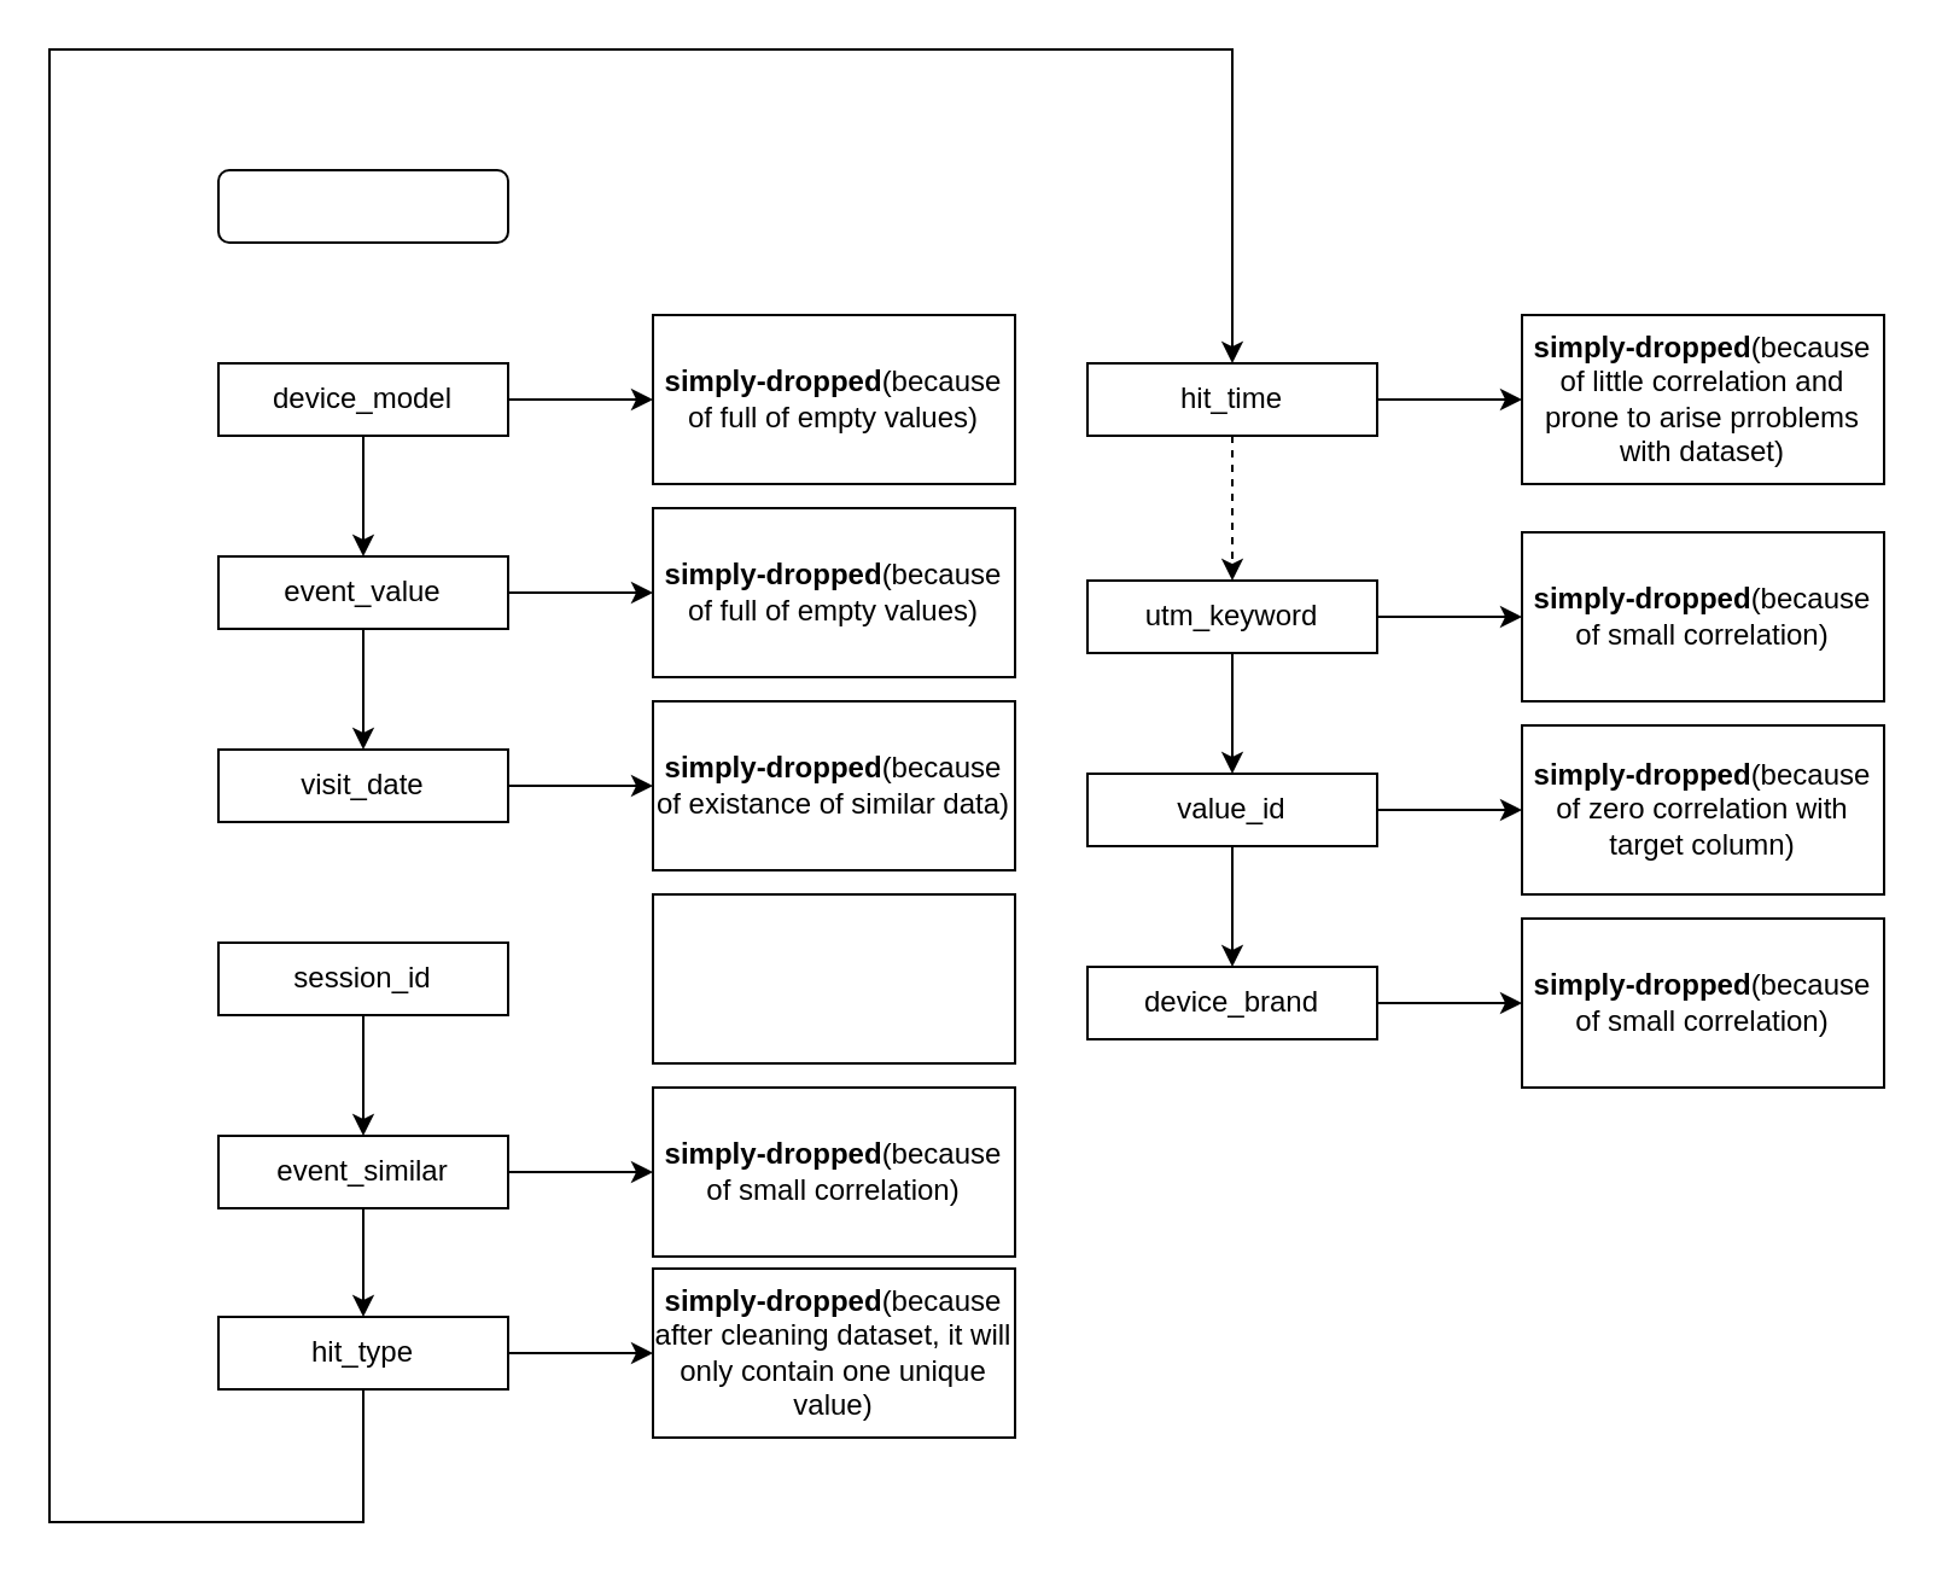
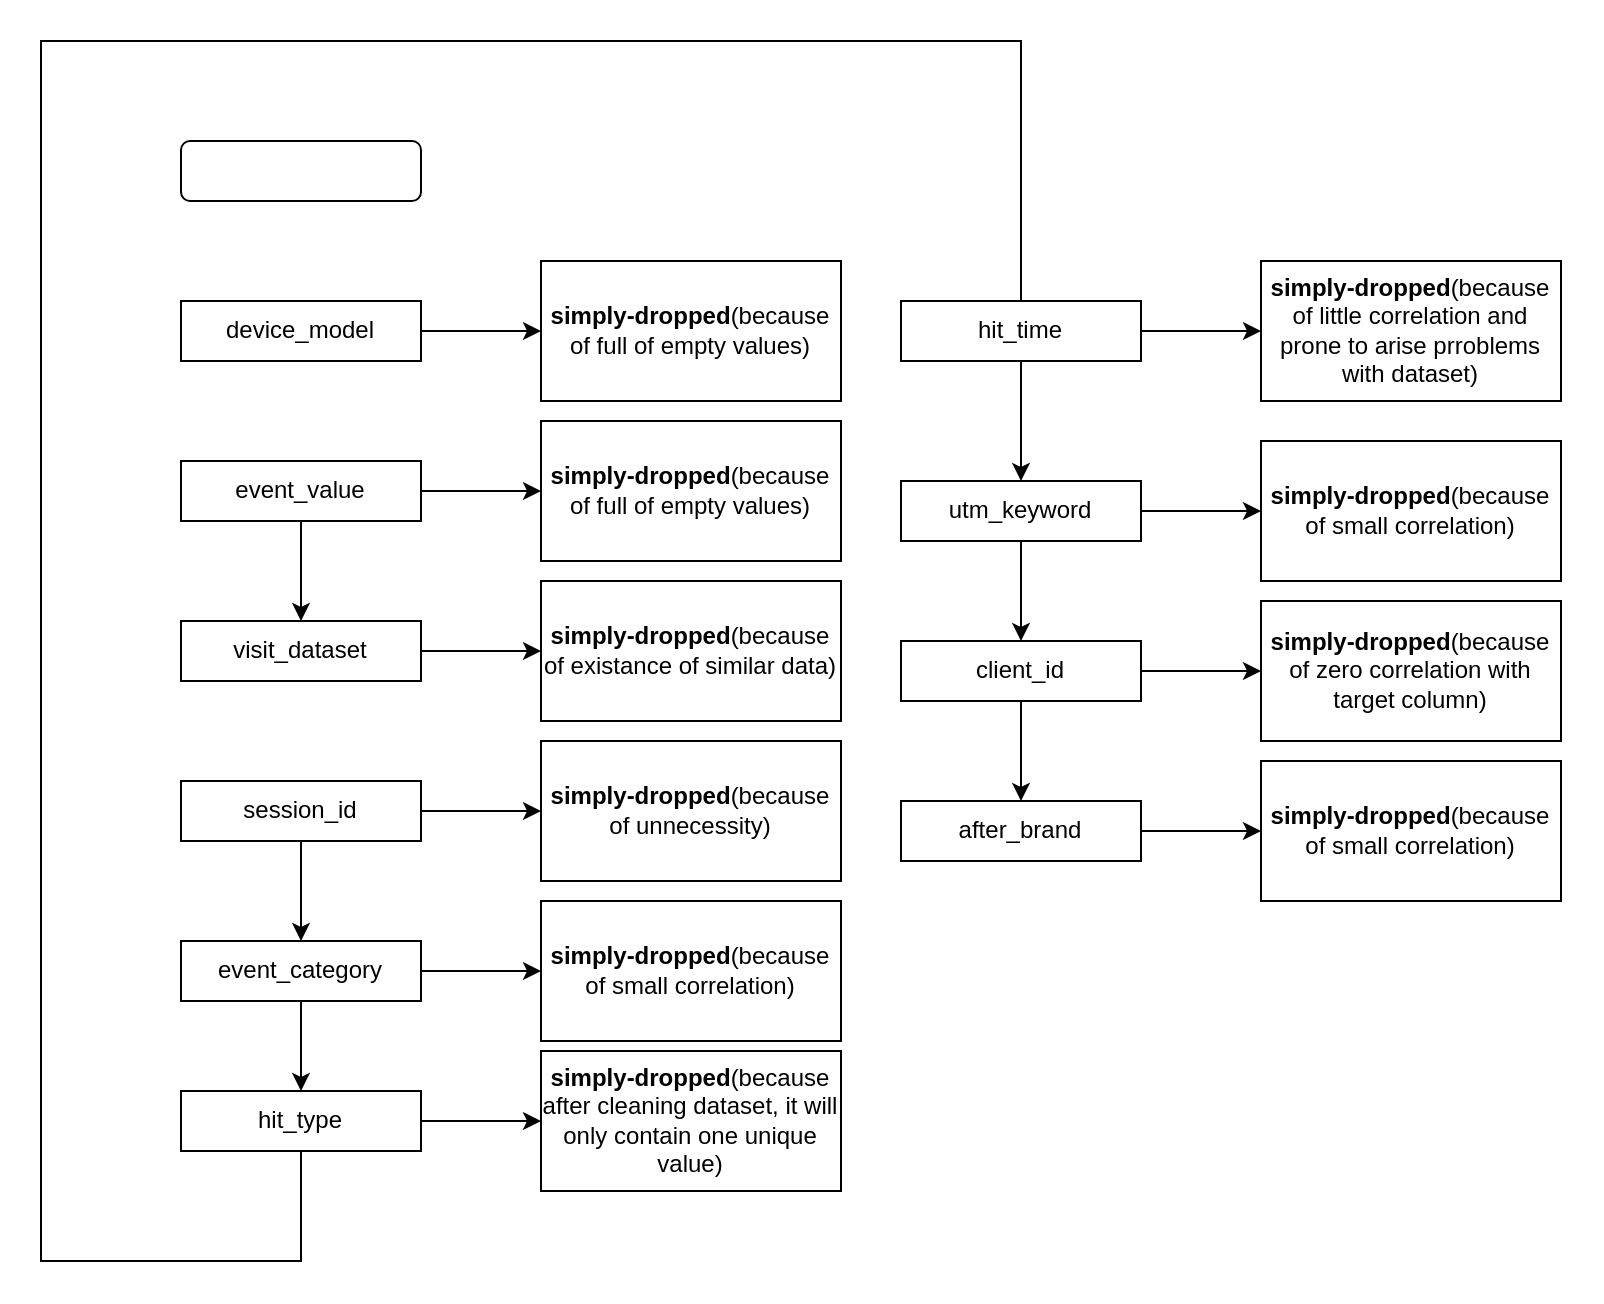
  <mxCell id="0" />
  <mxCell id="1" parent="0" />
  <mxCell id="2" value="" style="rounded=0;whiteSpace=wrap;html=1;" vertex="1" parent="1"><mxGeometry x="90" y="150" width="120" height="30" as="geometry" /></mxCell>
  <mxCell id="3" value="" style="rounded=1;whiteSpace=wrap;html=1;" vertex="1" parent="1"><mxGeometry x="90" y="70" width="120" height="30" as="geometry" /></mxCell>
  <mxCell id="4" style="edgeStyle=orthogonalEdgeStyle;rounded=0;orthogonalLoop=1;jettySize=auto;html=1;entryX=0;entryY=0.5;entryDx=0;entryDy=0;" edge="1" parent="1" source="6" target="8"><mxGeometry relative="1" as="geometry" /></mxCell>
- <mxCell id="5" style="edgeStyle=orthogonalEdgeStyle;rounded=0;orthogonalLoop=1;jettySize=auto;html=1;" edge="1" parent="1" source="6" target="12"><mxGeometry relative="1" as="geometry" /></mxCell>
  <mxCell id="6" value="device_model" style="text;html=1;align=center;verticalAlign=middle;whiteSpace=wrap;rounded=0;" vertex="1" parent="1"><mxGeometry x="90" y="150" width="120" height="30" as="geometry" /></mxCell>
  <mxCell id="7" value="" style="rounded=0;whiteSpace=wrap;html=1;" vertex="1" parent="1"><mxGeometry x="270" y="130" width="150" height="70" as="geometry" /></mxCell>
  <mxCell id="8" value="&lt;b&gt;simply-dropped&lt;/b&gt;(because of full of empty values)" style="text;html=1;align=center;verticalAlign=middle;whiteSpace=wrap;rounded=0;" vertex="1" parent="1"><mxGeometry x="270" y="130" width="150" height="70" as="geometry" /></mxCell>
  <mxCell id="9" value="" style="rounded=0;whiteSpace=wrap;html=1;" vertex="1" parent="1"><mxGeometry x="90" y="230" width="120" height="30" as="geometry" /></mxCell>
  <mxCell id="10" style="edgeStyle=orthogonalEdgeStyle;rounded=0;orthogonalLoop=1;jettySize=auto;html=1;entryX=0;entryY=0.5;entryDx=0;entryDy=0;" edge="1" parent="1" source="12" target="14"><mxGeometry relative="1" as="geometry" /></mxCell>
  <mxCell id="11" value="" style="edgeStyle=orthogonalEdgeStyle;rounded=0;orthogonalLoop=1;jettySize=auto;html=1;" edge="1" parent="1" source="12" target="17"><mxGeometry relative="1" as="geometry" /></mxCell>
  <mxCell id="12" value="event_value" style="text;html=1;align=center;verticalAlign=middle;whiteSpace=wrap;rounded=0;" vertex="1" parent="1"><mxGeometry x="90" y="230" width="120" height="30" as="geometry" /></mxCell>
  <mxCell id="13" value="" style="rounded=0;whiteSpace=wrap;html=1;" vertex="1" parent="1"><mxGeometry x="270" y="210" width="150" height="70" as="geometry" /></mxCell>
  <mxCell id="14" value="&lt;b&gt;simply-dropped&lt;/b&gt;(because of full of empty values)" style="text;html=1;align=center;verticalAlign=middle;whiteSpace=wrap;rounded=0;" vertex="1" parent="1"><mxGeometry x="270" y="210" width="150" height="70" as="geometry" /></mxCell>
  <mxCell id="15" value="" style="rounded=0;whiteSpace=wrap;html=1;" vertex="1" parent="1"><mxGeometry x="90" y="310" width="120" height="30" as="geometry" /></mxCell>
  <mxCell id="16" style="edgeStyle=orthogonalEdgeStyle;rounded=0;orthogonalLoop=1;jettySize=auto;html=1;entryX=0;entryY=0.5;entryDx=0;entryDy=0;" edge="1" parent="1" source="17" target="19"><mxGeometry relative="1" as="geometry" /></mxCell>
- <mxCell id="17" value="visit_date" style="text;html=1;align=center;verticalAlign=middle;whiteSpace=wrap;rounded=0;" vertex="1" parent="1"><mxGeometry x="90" y="310" width="120" height="30" as="geometry" /></mxCell>
+ <mxCell id="17" value="visit_dataset" style="text;html=1;align=center;verticalAlign=middle;whiteSpace=wrap;rounded=0;" vertex="1" parent="1"><mxGeometry x="90" y="310" width="120" height="30" as="geometry" /></mxCell>
  <mxCell id="18" value="" style="rounded=0;whiteSpace=wrap;html=1;" vertex="1" parent="1"><mxGeometry x="270" y="290" width="150" height="70" as="geometry" /></mxCell>
  <mxCell id="19" value="&lt;b&gt;simply-dropped&lt;/b&gt;(because of existance of similar data)" style="text;html=1;align=center;verticalAlign=middle;whiteSpace=wrap;rounded=0;" vertex="1" parent="1"><mxGeometry x="270" y="290" width="150" height="70" as="geometry" /></mxCell>
  <mxCell id="20" value="" style="rounded=0;whiteSpace=wrap;html=1;" vertex="1" parent="1"><mxGeometry x="90" y="390" width="120" height="30" as="geometry" /></mxCell>
+ <mxCell id="21" style="edgeStyle=orthogonalEdgeStyle;rounded=0;orthogonalLoop=1;jettySize=auto;html=1;entryX=0;entryY=0.5;entryDx=0;entryDy=0;" edge="1" parent="1" source="23" target="25"><mxGeometry relative="1" as="geometry" /></mxCell>
  <mxCell id="22" value="" style="edgeStyle=orthogonalEdgeStyle;rounded=0;orthogonalLoop=1;jettySize=auto;html=1;" edge="1" parent="1" source="23" target="29"><mxGeometry relative="1" as="geometry" /></mxCell>
  <mxCell id="23" value="session_id" style="text;html=1;align=center;verticalAlign=middle;whiteSpace=wrap;rounded=0;" vertex="1" parent="1"><mxGeometry x="90" y="390" width="120" height="30" as="geometry" /></mxCell>
  <mxCell id="24" value="" style="rounded=0;whiteSpace=wrap;html=1;" vertex="1" parent="1"><mxGeometry x="270" y="370" width="150" height="70" as="geometry" /></mxCell>
+ <mxCell id="25" value="&lt;b&gt;simply-dropped&lt;/b&gt;(because of unnecessity)" style="text;html=1;align=center;verticalAlign=middle;whiteSpace=wrap;rounded=0;" vertex="1" parent="1"><mxGeometry x="270" y="370" width="150" height="70" as="geometry" /></mxCell>
  <mxCell id="26" value="" style="rounded=0;whiteSpace=wrap;html=1;" vertex="1" parent="1"><mxGeometry x="90" y="470" width="120" height="30" as="geometry" /></mxCell>
  <mxCell id="27" style="edgeStyle=orthogonalEdgeStyle;rounded=0;orthogonalLoop=1;jettySize=auto;html=1;entryX=0;entryY=0.5;entryDx=0;entryDy=0;" edge="1" parent="1" source="29" target="31"><mxGeometry relative="1" as="geometry" /></mxCell>
  <mxCell id="28" value="" style="edgeStyle=orthogonalEdgeStyle;rounded=0;orthogonalLoop=1;jettySize=auto;html=1;" edge="1" parent="1" source="29" target="35"><mxGeometry relative="1" as="geometry" /></mxCell>
- <mxCell id="29" value="event_similar" style="text;html=1;align=center;verticalAlign=middle;whiteSpace=wrap;rounded=0;" vertex="1" parent="1"><mxGeometry x="90" y="470" width="120" height="30" as="geometry" /></mxCell>
+ <mxCell id="29" value="event_category" style="text;html=1;align=center;verticalAlign=middle;whiteSpace=wrap;rounded=0;" vertex="1" parent="1"><mxGeometry x="90" y="470" width="120" height="30" as="geometry" /></mxCell>
  <mxCell id="30" value="" style="rounded=0;whiteSpace=wrap;html=1;" vertex="1" parent="1"><mxGeometry x="270" y="450" width="150" height="70" as="geometry" /></mxCell>
  <mxCell id="31" value="&lt;b&gt;simply-dropped&lt;/b&gt;(because of small correlation)" style="text;html=1;align=center;verticalAlign=middle;whiteSpace=wrap;rounded=0;" vertex="1" parent="1"><mxGeometry x="270" y="450" width="150" height="70" as="geometry" /></mxCell>
  <mxCell id="32" value="" style="rounded=0;whiteSpace=wrap;html=1;" vertex="1" parent="1"><mxGeometry x="90" y="545" width="120" height="30" as="geometry" /></mxCell>
  <mxCell id="33" style="edgeStyle=orthogonalEdgeStyle;rounded=0;orthogonalLoop=1;jettySize=auto;html=1;entryX=0;entryY=0.5;entryDx=0;entryDy=0;" edge="1" parent="1" source="35" target="37"><mxGeometry relative="1" as="geometry" /></mxCell>
- <mxCell id="34" style="edgeStyle=orthogonalEdgeStyle;rounded=0;orthogonalLoop=1;jettySize=auto;html=1;entryX=0.5;entryY=0;entryDx=0;entryDy=0;" edge="1" parent="1" source="35" target="41"><mxGeometry relative="1" as="geometry"><Array as="points"><mxPoint x="150" y="630" /><mxPoint x="20" y="630" /><mxPoint x="20" y="20" /><mxPoint x="510" y="20" /></Array></mxGeometry></mxCell>
+ <mxCell id="34" style="edgeStyle=orthogonalEdgeStyle;rounded=0;orthogonalLoop=1;jettySize=auto;html=1;entryX=0.5;entryY=0;entryDx=0;entryDy=0;endArrow=none;" edge="1" parent="1" source="35" target="41"><mxGeometry relative="1" as="geometry"><Array as="points"><mxPoint x="150" y="630" /><mxPoint x="20" y="630" /><mxPoint x="20" y="20" /><mxPoint x="510" y="20" /></Array></mxGeometry></mxCell>
  <mxCell id="35" value="hit_type" style="text;html=1;align=center;verticalAlign=middle;whiteSpace=wrap;rounded=0;" vertex="1" parent="1"><mxGeometry x="90" y="545" width="120" height="30" as="geometry" /></mxCell>
  <mxCell id="36" value="" style="rounded=0;whiteSpace=wrap;html=1;" vertex="1" parent="1"><mxGeometry x="270" y="525" width="150" height="70" as="geometry" /></mxCell>
  <mxCell id="37" value="&lt;b&gt;simply-dropped&lt;/b&gt;(because after cleaning dataset, it will only contain one unique value)" style="text;html=1;align=center;verticalAlign=middle;whiteSpace=wrap;rounded=0;" vertex="1" parent="1"><mxGeometry x="270" y="525" width="150" height="70" as="geometry" /></mxCell>
  <mxCell id="38" value="" style="rounded=0;whiteSpace=wrap;html=1;" vertex="1" parent="1"><mxGeometry x="450" y="150" width="120" height="30" as="geometry" /></mxCell>
  <mxCell id="39" style="edgeStyle=orthogonalEdgeStyle;rounded=0;orthogonalLoop=1;jettySize=auto;html=1;entryX=0;entryY=0.5;entryDx=0;entryDy=0;" edge="1" parent="1" source="41" target="43"><mxGeometry relative="1" as="geometry" /></mxCell>
- <mxCell id="40" style="edgeStyle=orthogonalEdgeStyle;rounded=0;orthogonalLoop=1;jettySize=auto;html=1;entryX=0.5;entryY=0;entryDx=0;entryDy=0;dashed=1;" edge="1" parent="1" source="41" target="47"><mxGeometry relative="1" as="geometry" /></mxCell>
+ <mxCell id="40" style="edgeStyle=orthogonalEdgeStyle;rounded=0;orthogonalLoop=1;jettySize=auto;html=1;entryX=0.5;entryY=0;entryDx=0;entryDy=0;" edge="1" parent="1" source="41" target="47"><mxGeometry relative="1" as="geometry" /></mxCell>
  <mxCell id="41" value="hit_time" style="text;html=1;align=center;verticalAlign=middle;whiteSpace=wrap;rounded=0;" vertex="1" parent="1"><mxGeometry x="450" y="150" width="120" height="30" as="geometry" /></mxCell>
  <mxCell id="42" value="" style="rounded=0;whiteSpace=wrap;html=1;" vertex="1" parent="1"><mxGeometry x="630" y="130" width="150" height="70" as="geometry" /></mxCell>
  <mxCell id="43" value="&lt;b&gt;simply-dropped&lt;/b&gt;(because of little correlation and prone to arise prroblems with dataset)" style="text;html=1;align=center;verticalAlign=middle;whiteSpace=wrap;rounded=0;" vertex="1" parent="1"><mxGeometry x="630" y="130" width="150" height="70" as="geometry" /></mxCell>
  <mxCell id="44" value="" style="rounded=0;whiteSpace=wrap;html=1;" vertex="1" parent="1"><mxGeometry x="450" y="240" width="120" height="30" as="geometry" /></mxCell>
  <mxCell id="45" style="edgeStyle=orthogonalEdgeStyle;rounded=0;orthogonalLoop=1;jettySize=auto;html=1;entryX=0;entryY=0.5;entryDx=0;entryDy=0;" edge="1" parent="1" source="47" target="49"><mxGeometry relative="1" as="geometry" /></mxCell>
  <mxCell id="46" style="edgeStyle=orthogonalEdgeStyle;rounded=0;orthogonalLoop=1;jettySize=auto;html=1;" edge="1" parent="1" source="47" target="53"><mxGeometry relative="1" as="geometry" /></mxCell>
  <mxCell id="47" value="utm_keyword" style="text;html=1;align=center;verticalAlign=middle;whiteSpace=wrap;rounded=0;" vertex="1" parent="1"><mxGeometry x="450" y="240" width="120" height="30" as="geometry" /></mxCell>
  <mxCell id="48" value="" style="rounded=0;whiteSpace=wrap;html=1;" vertex="1" parent="1"><mxGeometry x="630" y="220" width="150" height="70" as="geometry" /></mxCell>
  <mxCell id="49" value="&lt;b&gt;simply-dropped&lt;/b&gt;(because of small correlation)" style="text;html=1;align=center;verticalAlign=middle;whiteSpace=wrap;rounded=0;" vertex="1" parent="1"><mxGeometry x="630" y="220" width="150" height="70" as="geometry" /></mxCell>
  <mxCell id="50" value="" style="rounded=0;whiteSpace=wrap;html=1;" vertex="1" parent="1"><mxGeometry x="450" y="320" width="120" height="30" as="geometry" /></mxCell>
  <mxCell id="51" style="edgeStyle=orthogonalEdgeStyle;rounded=0;orthogonalLoop=1;jettySize=auto;html=1;entryX=0;entryY=0.5;entryDx=0;entryDy=0;" edge="1" parent="1" source="53" target="55"><mxGeometry relative="1" as="geometry" /></mxCell>
  <mxCell id="52" style="edgeStyle=orthogonalEdgeStyle;rounded=0;orthogonalLoop=1;jettySize=auto;html=1;entryX=0.5;entryY=0;entryDx=0;entryDy=0;" edge="1" parent="1" source="53" target="58"><mxGeometry relative="1" as="geometry" /></mxCell>
- <mxCell id="53" value="value_id" style="text;html=1;align=center;verticalAlign=middle;whiteSpace=wrap;rounded=0;" vertex="1" parent="1"><mxGeometry x="450" y="320" width="120" height="30" as="geometry" /></mxCell>
+ <mxCell id="53" value="client_id" style="text;html=1;align=center;verticalAlign=middle;whiteSpace=wrap;rounded=0;" vertex="1" parent="1"><mxGeometry x="450" y="320" width="120" height="30" as="geometry" /></mxCell>
  <mxCell id="54" value="" style="rounded=0;whiteSpace=wrap;html=1;" vertex="1" parent="1"><mxGeometry x="630" y="300" width="150" height="70" as="geometry" /></mxCell>
  <mxCell id="55" value="&lt;b&gt;simply-dropped&lt;/b&gt;(because of zero correlation with target column)" style="text;html=1;align=center;verticalAlign=middle;whiteSpace=wrap;rounded=0;" vertex="1" parent="1"><mxGeometry x="630" y="300" width="150" height="70" as="geometry" /></mxCell>
  <mxCell id="56" value="" style="rounded=0;whiteSpace=wrap;html=1;" vertex="1" parent="1"><mxGeometry x="450" y="400" width="120" height="30" as="geometry" /></mxCell>
  <mxCell id="57" style="edgeStyle=orthogonalEdgeStyle;rounded=0;orthogonalLoop=1;jettySize=auto;html=1;entryX=0;entryY=0.5;entryDx=0;entryDy=0;" edge="1" parent="1" source="58" target="60"><mxGeometry relative="1" as="geometry" /></mxCell>
- <mxCell id="58" value="device_brand" style="text;html=1;align=center;verticalAlign=middle;whiteSpace=wrap;rounded=0;" vertex="1" parent="1"><mxGeometry x="450" y="400" width="120" height="30" as="geometry" /></mxCell>
+ <mxCell id="58" value="after_brand" style="text;html=1;align=center;verticalAlign=middle;whiteSpace=wrap;rounded=0;" vertex="1" parent="1"><mxGeometry x="450" y="400" width="120" height="30" as="geometry" /></mxCell>
  <mxCell id="59" value="" style="rounded=0;whiteSpace=wrap;html=1;" vertex="1" parent="1"><mxGeometry x="630" y="380" width="150" height="70" as="geometry" /></mxCell>
  <mxCell id="60" value="&lt;b&gt;simply-dropped&lt;/b&gt;(because of small correlation)" style="text;html=1;align=center;verticalAlign=middle;whiteSpace=wrap;rounded=0;" vertex="1" parent="1"><mxGeometry x="630" y="380" width="150" height="70" as="geometry" /></mxCell>
